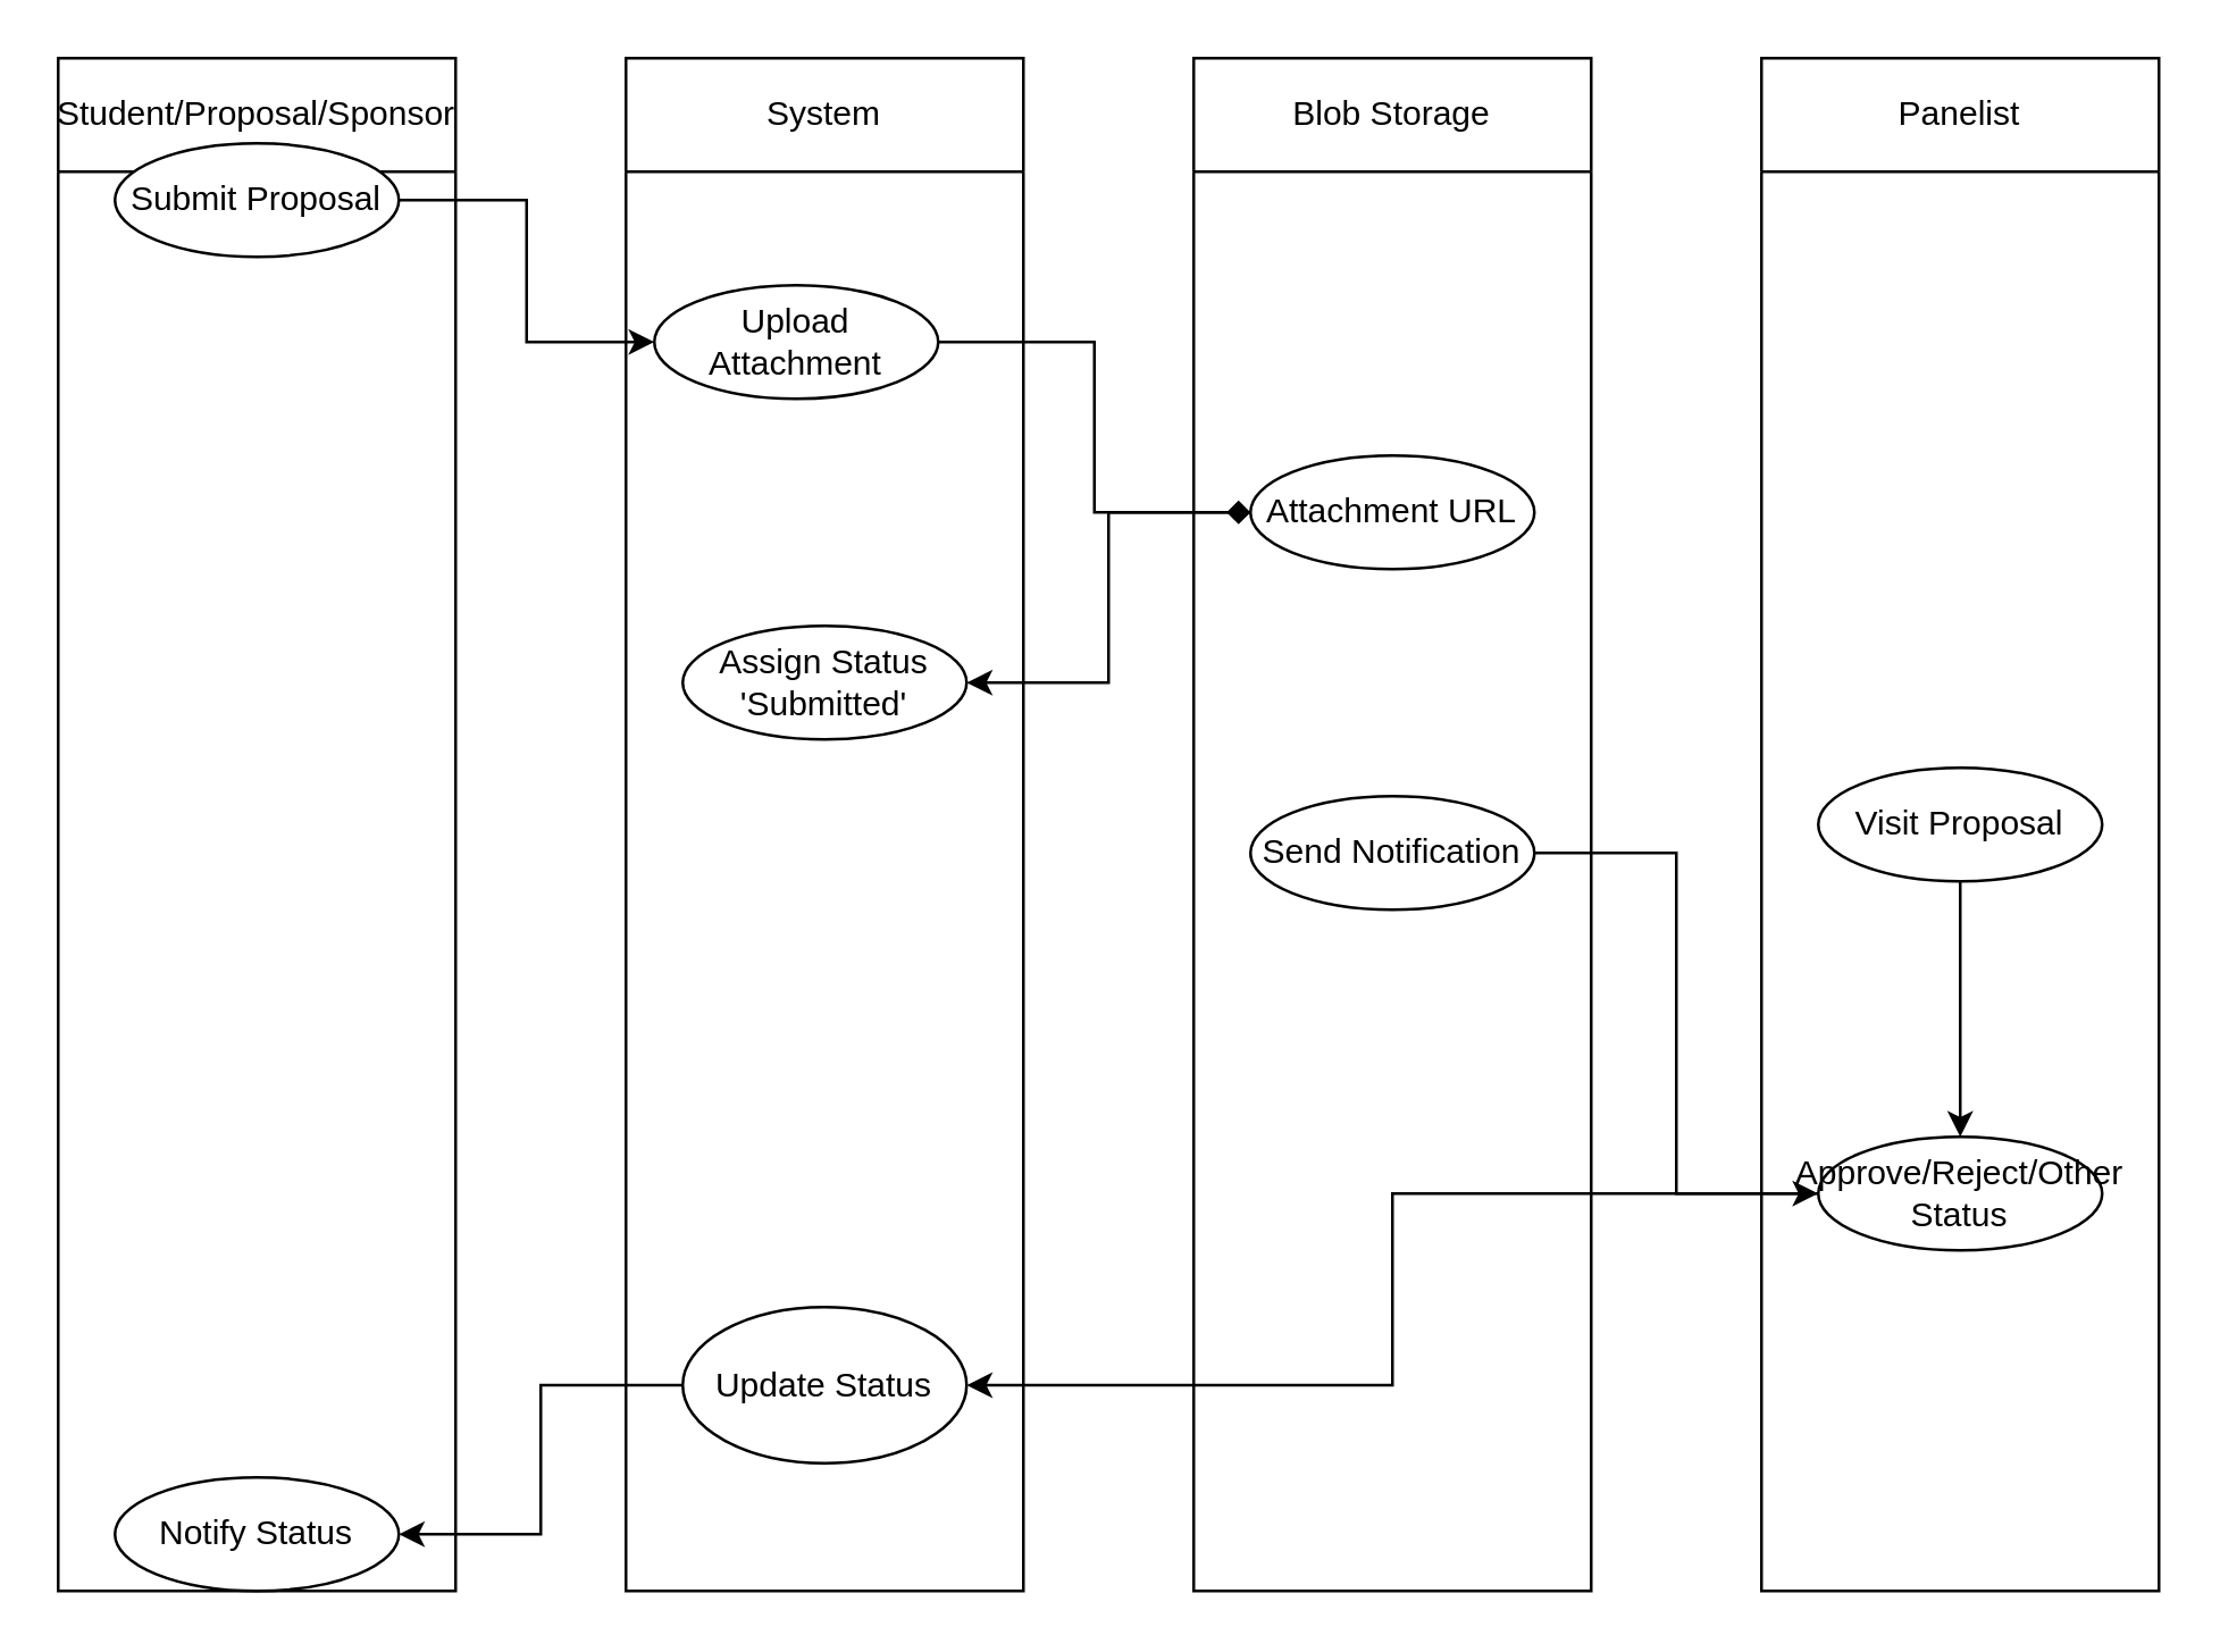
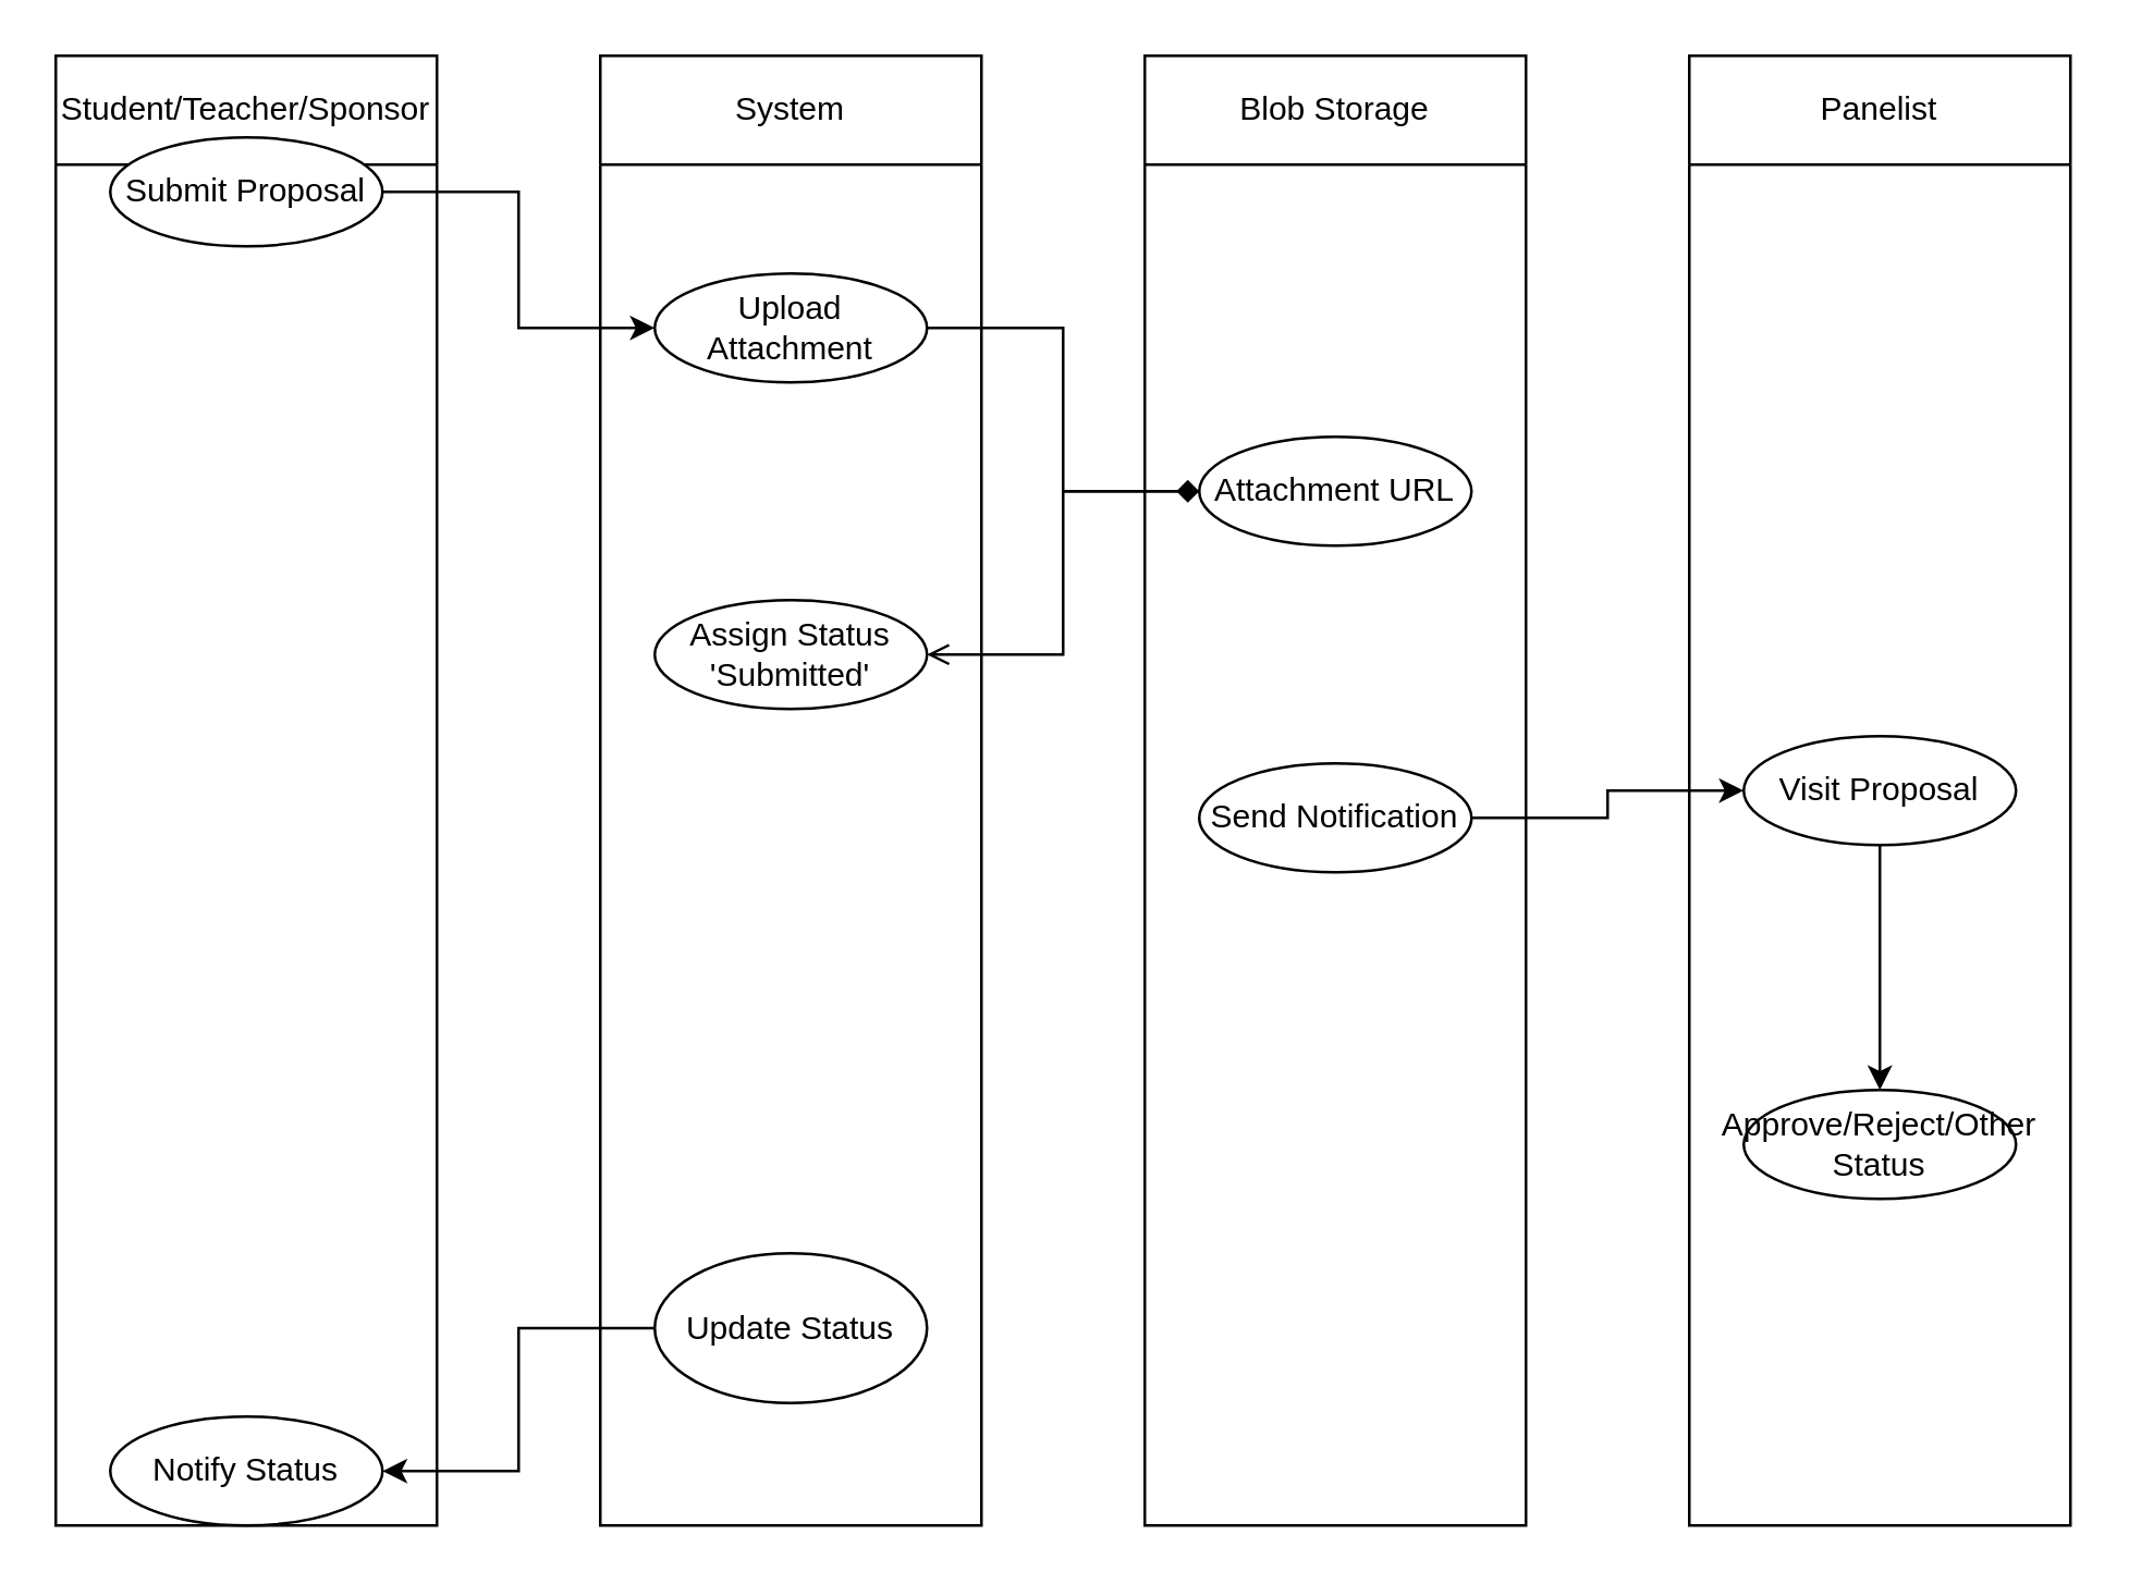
  <mxCell id="0" />
  <mxCell id="1" parent="0" />
- <mxCell id="2" value="Student/Proposal/Sponsor" style="shape=swimlane;whiteSpace=wrap;html=1;" parent="1" vertex="1"><mxGeometry x="20" y="20" width="140" height="540" as="geometry" /></mxCell>
+ <mxCell id="2" value="Student/Teacher/Sponsor" style="shape=swimlane;whiteSpace=wrap;html=1;" parent="1" vertex="1"><mxGeometry x="20" y="20" width="140" height="540" as="geometry" /></mxCell>
  <mxCell id="3" value="System" style="shape=swimlane;whiteSpace=wrap;html=1;" parent="1" vertex="1"><mxGeometry x="220" y="20" width="140" height="540" as="geometry" /></mxCell>
  <mxCell id="4" value="Blob Storage" style="shape=swimlane;whiteSpace=wrap;html=1;" parent="1" vertex="1"><mxGeometry x="420" y="20" width="140" height="540" as="geometry" /></mxCell>
  <mxCell id="5" value="Panelist" style="shape=swimlane;whiteSpace=wrap;html=1;" parent="1" vertex="1"><mxGeometry x="620" y="20" width="140" height="540" as="geometry" /></mxCell>
  <mxCell id="6" value="Submit Proposal" style="shape=ellipse;whiteSpace=wrap;html=1;" parent="1" vertex="1"><mxGeometry x="40" y="50" width="100" height="40" as="geometry" /></mxCell>
- <mxCell id="7" value="Upload Attachment" style="shape=ellipse;whiteSpace=wrap;html=1;" parent="1" vertex="1"><mxGeometry x="230" y="100" width="100" height="40" as="geometry" /></mxCell>
+ <mxCell id="7" value="Upload Attachment" style="shape=ellipse;whiteSpace=wrap;html=1;" parent="1" vertex="1"><mxGeometry x="240" y="100" width="100" height="40" as="geometry" /></mxCell>
  <mxCell id="8" value="Attachment URL" style="shape=ellipse;whiteSpace=wrap;html=1;" parent="1" vertex="1"><mxGeometry x="440" y="160" width="100" height="40" as="geometry" /></mxCell>
  <mxCell id="9" value="Assign Status 'Submitted'" style="shape=ellipse;whiteSpace=wrap;html=1;" parent="1" vertex="1"><mxGeometry x="240" y="220" width="100" height="40" as="geometry" /></mxCell>
  <mxCell id="10" value="Send Notification" style="shape=ellipse;whiteSpace=wrap;html=1;" parent="1" vertex="1"><mxGeometry x="440" y="280" width="100" height="40" as="geometry" /></mxCell>
  <mxCell id="11" value="Visit Proposal" style="shape=ellipse;whiteSpace=wrap;html=1;" parent="1" vertex="1"><mxGeometry x="640" y="270" width="100" height="40" as="geometry" /></mxCell>
  <mxCell id="12" value="Approve/Reject/Other Status" style="shape=ellipse;whiteSpace=wrap;html=1;" parent="1" vertex="1"><mxGeometry x="640" y="400" width="100" height="40" as="geometry" /></mxCell>
  <mxCell id="13" value="Update Status" style="shape=ellipse;whiteSpace=wrap;html=1;" parent="1" vertex="1"><mxGeometry x="240" y="460" width="100" height="55" as="geometry" /></mxCell>
  <mxCell id="14" value="Notify Status" style="shape=ellipse;whiteSpace=wrap;html=1;" parent="1" vertex="1"><mxGeometry x="40" y="520" width="100" height="40" as="geometry" /></mxCell>
  <mxCell id="15" style="edgeStyle=elbowEdgeStyle;html=1;rounded=0;orthogonalLoop=1;jettySize=auto;" parent="1" source="6" target="7" edge="1"><mxGeometry relative="1" as="geometry" /></mxCell>
  <mxCell id="16" style="edgeStyle=elbowEdgeStyle;html=1;rounded=0;orthogonalLoop=1;jettySize=auto;endArrow=diamond;" parent="1" source="7" target="8" edge="1"><mxGeometry relative="1" as="geometry" /></mxCell>
- <mxCell id="17" style="edgeStyle=elbowEdgeStyle;html=1;rounded=0;orthogonalLoop=1;jettySize=auto;" parent="1" source="8" target="9" edge="1"><mxGeometry relative="1" as="geometry" /></mxCell>
- <mxCell id="18" style="edgeStyle=elbowEdgeStyle;html=1;rounded=0;orthogonalLoop=1;jettySize=auto;" parent="1" source="10" target="12" edge="1"><mxGeometry relative="1" as="geometry" /></mxCell>
+ <mxCell id="17" style="edgeStyle=elbowEdgeStyle;html=1;rounded=0;orthogonalLoop=1;jettySize=auto;endArrow=open;" parent="1" source="8" target="9" edge="1"><mxGeometry relative="1" as="geometry" /></mxCell>
+ <mxCell id="18" style="edgeStyle=elbowEdgeStyle;html=1;rounded=0;orthogonalLoop=1;jettySize=auto;" parent="1" source="10" target="11" edge="1"><mxGeometry relative="1" as="geometry" /></mxCell>
  <mxCell id="19" style="edgeStyle=elbowEdgeStyle;html=1;rounded=0;orthogonalLoop=1;jettySize=auto;" parent="1" source="11" target="12" edge="1"><mxGeometry relative="1" as="geometry" /></mxCell>
- <mxCell id="20" style="edgeStyle=elbowEdgeStyle;html=1;rounded=0;orthogonalLoop=1;jettySize=auto;" parent="1" source="12" target="13" edge="1"><mxGeometry relative="1" as="geometry" /></mxCell>
  <mxCell id="21" style="edgeStyle=elbowEdgeStyle;html=1;rounded=0;orthogonalLoop=1;jettySize=auto;" parent="1" source="13" target="14" edge="1"><mxGeometry relative="1" as="geometry" /></mxCell>
